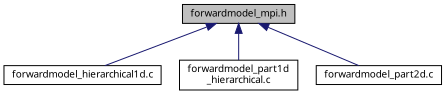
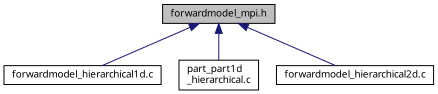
  digraph {
    node [color=black fillcolor=white fontname="FreeSans.ttf" fontsize=10 shape=record style=filled]
    edge [color=midnightblue dir=back fontname="FreeSans.ttf" fontsize=10 labelfontname="FreeSans.ttf" labelfontsize=10 style=solid]
    n1 [fillcolor=grey75 fontcolor=black height=0.2 label="forwardmodel_mpi.h" width=0.4]
    n2 [height=0.2 label="forwardmodel_hierarchical1d.c" width=0.4]
-   n3 [height=0.2 label="forwardmodel_part1d\l_hierarchical.c" width=0.4]
-   n4 [height=0.2 label="forwardmodel_part2d.c" width=0.4]
+   n3 [height=0.2 label="part_part1d\l_hierarchical.c" width=0.4]
+   n4 [height=0.2 label="forwardmodel_hierarchical2d.c" width=0.4]
    n1 -> n2
    n1 -> n3
    n1 -> n4
  }
